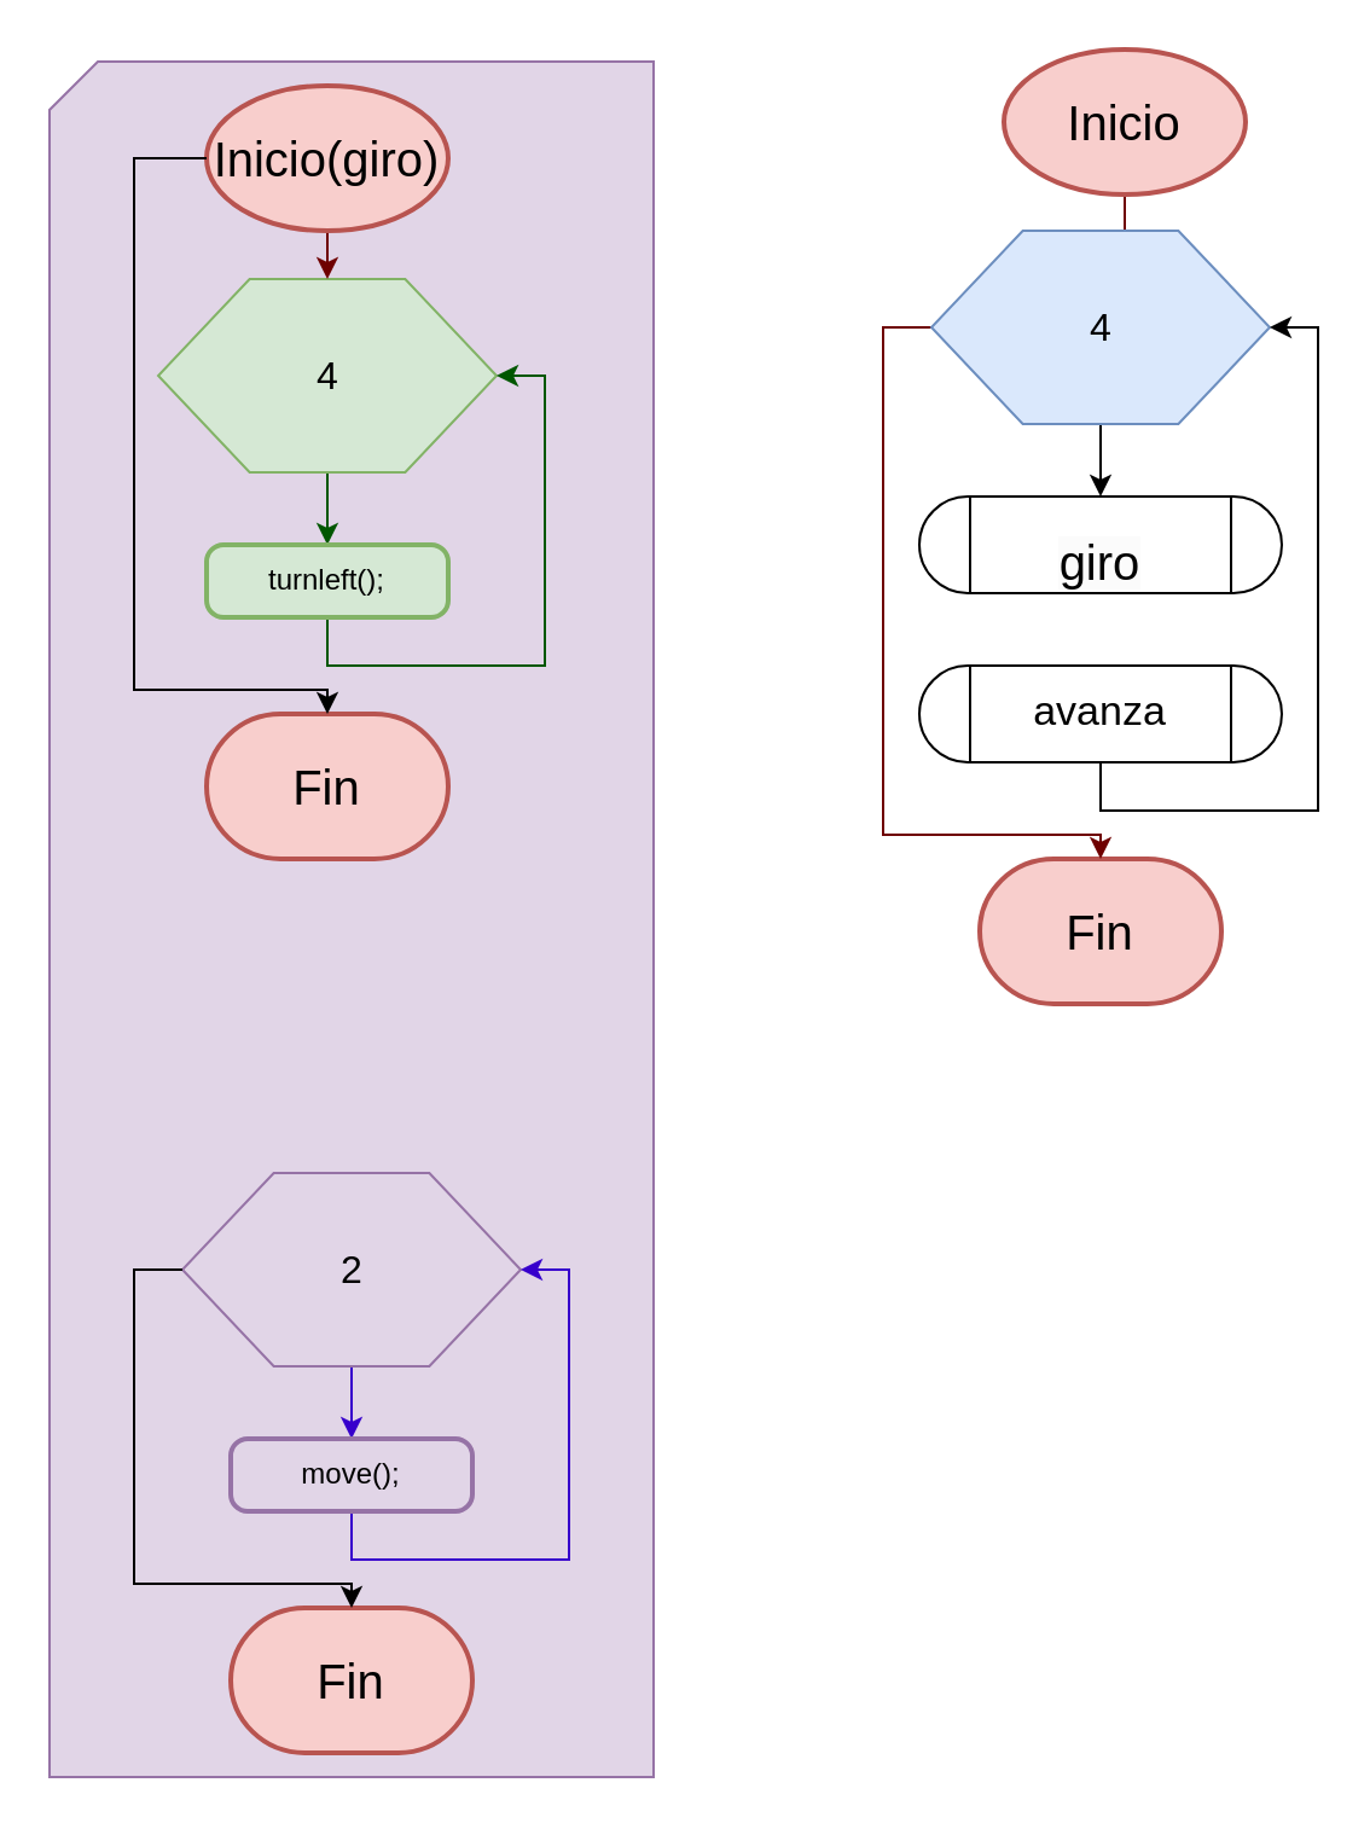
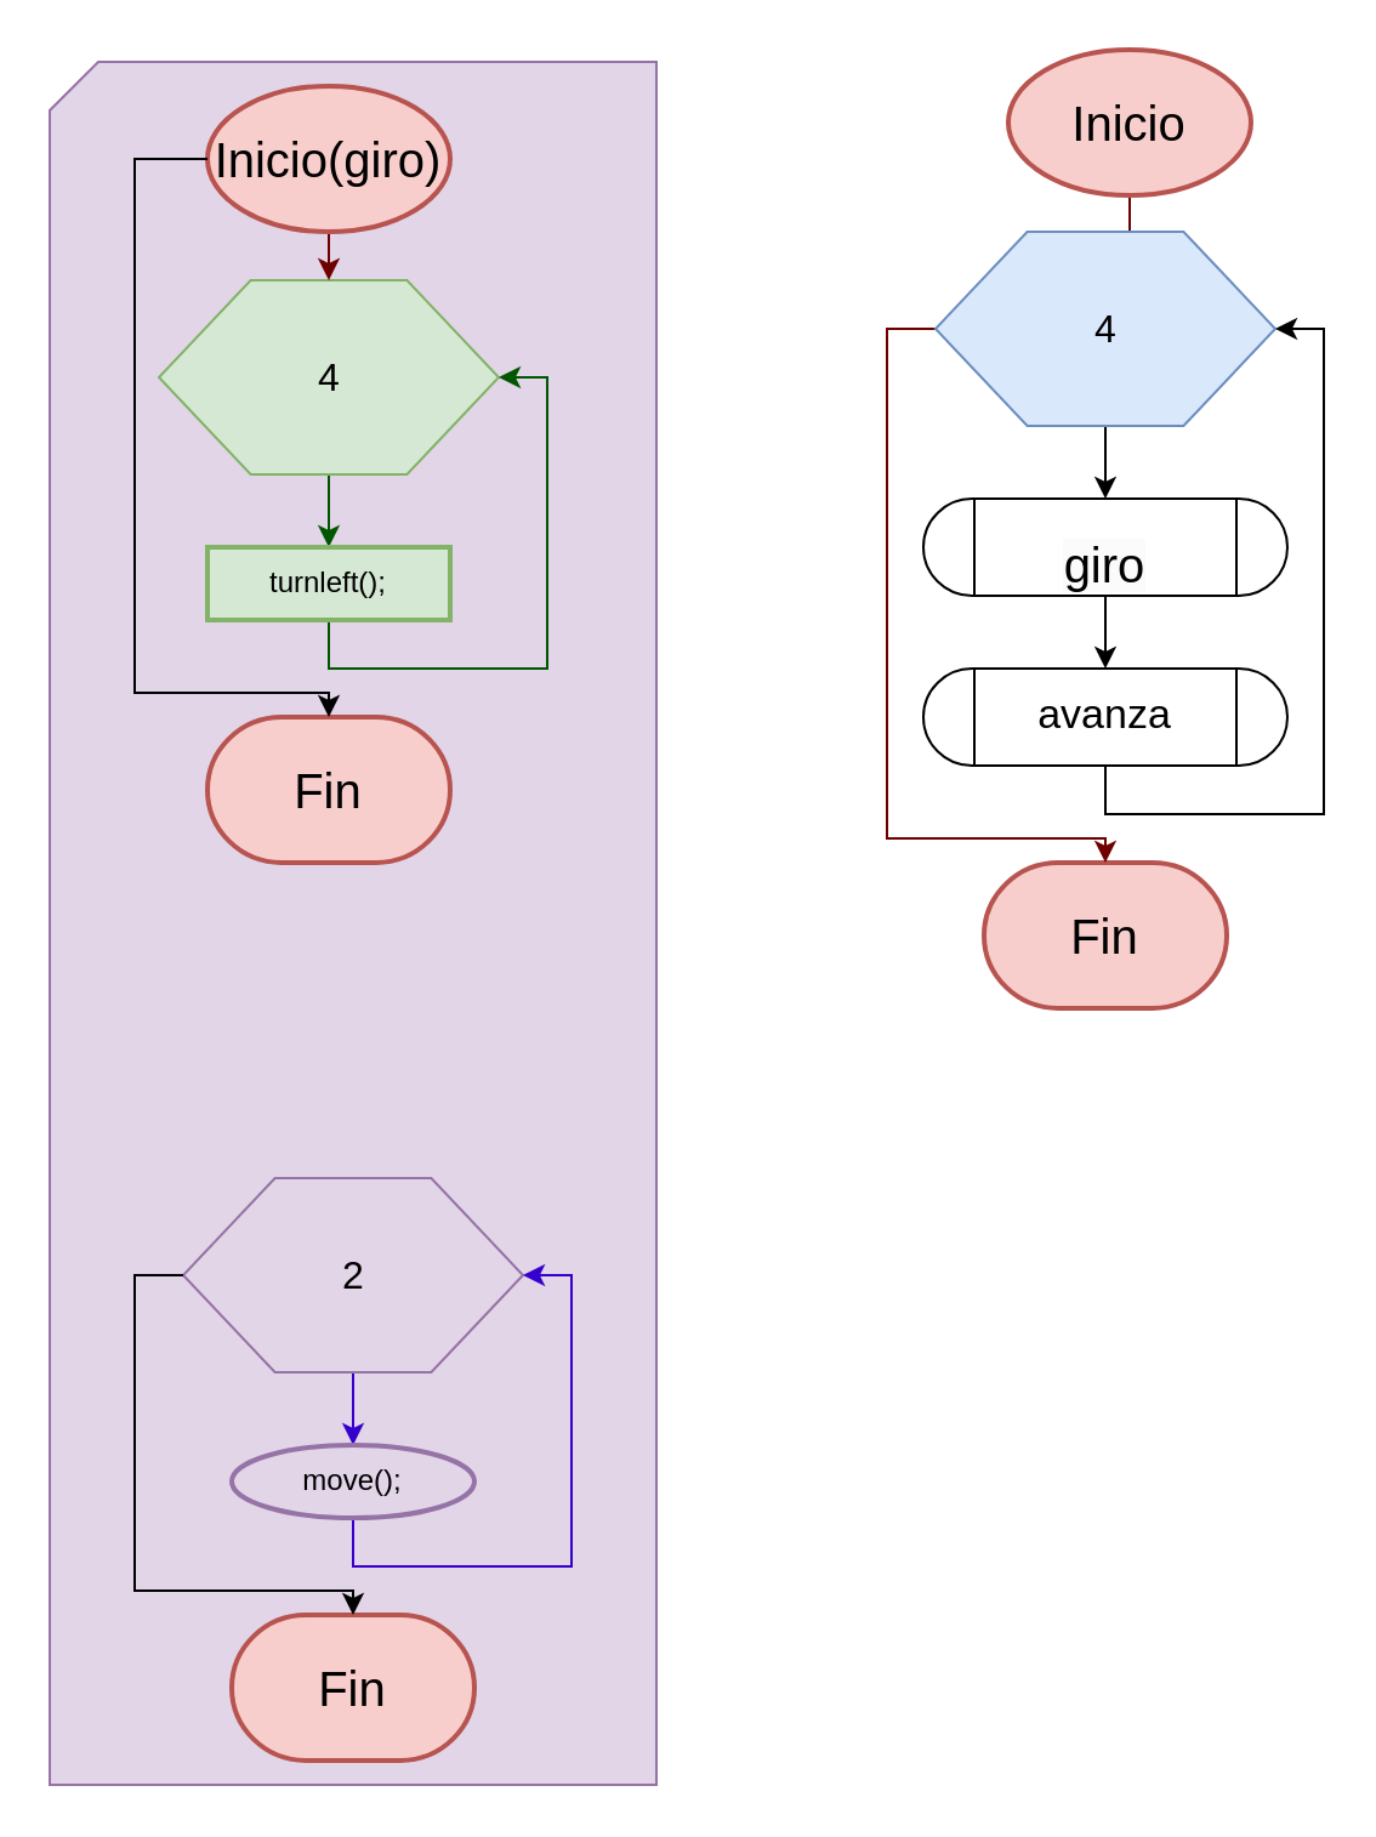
  <mxCell id="0" />
  <mxCell id="1" parent="0" />
  <mxCell id="2" value="" style="verticalLabelPosition=bottom;verticalAlign=top;html=1;shape=card;whiteSpace=wrap;size=20;arcSize=12;fillColor=#e1d5e7;strokeColor=#9673a6;" parent="1" vertex="1"><mxGeometry x="20" y="25" width="250" height="710" as="geometry" /></mxCell>
  <mxCell id="3" style="edgeStyle=orthogonalEdgeStyle;rounded=0;orthogonalLoop=1;jettySize=auto;html=1;exitX=0.5;exitY=1;exitDx=0;exitDy=0;exitPerimeter=0;fillColor=#a20025;strokeColor=#6F0000;" parent="1" source="4" target="8" edge="1"><mxGeometry relative="1" as="geometry" /></mxCell>
  <mxCell id="4" value="&lt;font style=&quot;font-size: 20px;&quot;&gt;Inicio&lt;/font&gt;" style="strokeWidth=2;html=1;shape=mxgraph.flowchart.start_1;whiteSpace=wrap;fillColor=#f8cecc;strokeColor=#b85450;" parent="1" vertex="1"><mxGeometry x="415" y="20" width="100" height="60" as="geometry" /></mxCell>
  <mxCell id="5" value="&lt;font style=&quot;font-size: 20px;&quot;&gt;Fin&lt;/font&gt;" style="strokeWidth=2;html=1;shape=mxgraph.flowchart.terminator;whiteSpace=wrap;fillColor=#f8cecc;strokeColor=#b85450;" parent="1" vertex="1"><mxGeometry x="405" y="355" width="100" height="60" as="geometry" /></mxCell>
  <mxCell id="6" style="edgeStyle=orthogonalEdgeStyle;rounded=0;orthogonalLoop=1;jettySize=auto;html=1;fillColor=#a20025;strokeColor=#6F0000;" parent="1" source="8" target="5" edge="1"><mxGeometry relative="1" as="geometry"><Array as="points"><mxPoint x="365" y="135" /><mxPoint x="365" y="345" /><mxPoint x="455" y="345" /></Array></mxGeometry></mxCell>
  <mxCell id="7" style="edgeStyle=orthogonalEdgeStyle;rounded=0;orthogonalLoop=1;jettySize=auto;html=1;exitX=0.5;exitY=1;exitDx=0;exitDy=0;" parent="1" source="8" target="24" edge="1"><mxGeometry relative="1" as="geometry" /></mxCell>
  <mxCell id="8" value="&lt;font style=&quot;font-size: 16px;&quot;&gt;4&lt;/font&gt;" style="verticalLabelPosition=middle;verticalAlign=middle;html=1;shape=hexagon;perimeter=hexagonPerimeter2;arcSize=6;size=0.27;labelPosition=center;align=center;fillColor=#dae8fc;strokeColor=#6c8ebf;" parent="1" vertex="1"><mxGeometry x="385" y="95" width="140" height="80" as="geometry" /></mxCell>
  <mxCell id="9" style="edgeStyle=orthogonalEdgeStyle;rounded=0;orthogonalLoop=1;jettySize=auto;html=1;fillColor=#008a00;strokeColor=#005700;" parent="1" source="10" target="12" edge="1"><mxGeometry relative="1" as="geometry" /></mxCell>
  <mxCell id="10" value="4" style="verticalLabelPosition=middle;verticalAlign=middle;html=1;shape=hexagon;perimeter=hexagonPerimeter2;arcSize=6;size=0.27;labelPosition=center;align=center;fillColor=#d5e8d4;strokeColor=#82b366;fontSize=16;" parent="1" vertex="1"><mxGeometry x="65" y="115" width="140" height="80" as="geometry" /></mxCell>
  <mxCell id="11" style="edgeStyle=orthogonalEdgeStyle;rounded=0;orthogonalLoop=1;jettySize=auto;html=1;exitX=0.5;exitY=1;exitDx=0;exitDy=0;entryX=1;entryY=0.5;entryDx=0;entryDy=0;fillColor=#008a00;strokeColor=#005700;" parent="1" source="12" target="10" edge="1"><mxGeometry relative="1" as="geometry"><Array as="points"><mxPoint x="135" y="275" /><mxPoint x="225" y="275" /><mxPoint x="225" y="155" /></Array></mxGeometry></mxCell>
- <mxCell id="12" value="turnleft();" style="rounded=1;whiteSpace=wrap;html=1;absoluteArcSize=1;arcSize=14;strokeWidth=2;fillColor=#d5e8d4;strokeColor=#82b366;fontSize=12;" parent="1" vertex="1"><mxGeometry x="85" y="225" width="100" height="30" as="geometry" /></mxCell>
+ <mxCell id="12" value="turnleft();" style="whiteSpace=wrap;html=1;absoluteArcSize=1;arcSize=14;strokeWidth=2;fillColor=#d5e8d4;strokeColor=#82b366;fontSize=12;rounded=0;" parent="1" vertex="1"><mxGeometry x="85" y="225" width="100" height="30" as="geometry" /></mxCell>
  <mxCell id="13" style="edgeStyle=orthogonalEdgeStyle;rounded=0;orthogonalLoop=1;jettySize=auto;html=1;fillColor=#6a00ff;strokeColor=#3700CC;" parent="1" source="14" target="16" edge="1"><mxGeometry relative="1" as="geometry"><Array as="points"><mxPoint x="145" y="575" /><mxPoint x="145" y="575" /></Array></mxGeometry></mxCell>
  <mxCell id="14" value="2" style="verticalLabelPosition=middle;verticalAlign=middle;html=1;shape=hexagon;perimeter=hexagonPerimeter2;arcSize=6;size=0.27;labelPosition=center;align=center;fillColor=#e1d5e7;strokeColor=#9673a6;fontSize=16;" parent="1" vertex="1"><mxGeometry x="75" y="485" width="140" height="80" as="geometry" /></mxCell>
  <mxCell id="15" style="edgeStyle=orthogonalEdgeStyle;rounded=0;orthogonalLoop=1;jettySize=auto;html=1;exitX=0.5;exitY=1;exitDx=0;exitDy=0;entryX=1;entryY=0.5;entryDx=0;entryDy=0;fillColor=#6a00ff;strokeColor=#3700CC;" parent="1" source="16" target="14" edge="1"><mxGeometry relative="1" as="geometry"><Array as="points"><mxPoint x="145" y="645" /><mxPoint x="235" y="645" /><mxPoint x="235" y="525" /></Array></mxGeometry></mxCell>
- <mxCell id="16" value="move();" style="rounded=1;whiteSpace=wrap;html=1;absoluteArcSize=1;arcSize=14;strokeWidth=2;fillColor=#e1d5e7;strokeColor=#9673a6;" parent="1" vertex="1"><mxGeometry x="95" y="595" width="100" height="30" as="geometry" /></mxCell>
+ <mxCell id="16" value="move();" style="ellipse;whiteSpace=wrap;html=1;absoluteArcSize=1;arcSize=14;strokeWidth=2;fillColor=#e1d5e7;strokeColor=#9673a6;" parent="1" vertex="1"><mxGeometry x="95" y="595" width="100" height="30" as="geometry" /></mxCell>
  <mxCell id="17" style="edgeStyle=orthogonalEdgeStyle;rounded=0;orthogonalLoop=1;jettySize=auto;html=1;exitX=0.5;exitY=1;exitDx=0;exitDy=0;exitPerimeter=0;fillColor=#a20025;strokeColor=#6F0000;" parent="1" source="18" edge="1"><mxGeometry relative="1" as="geometry"><mxPoint x="135" y="115" as="targetPoint" /></mxGeometry></mxCell>
  <mxCell id="18" value="&lt;font style=&quot;font-size: 20px;&quot;&gt;Inicio(giro)&lt;/font&gt;" style="strokeWidth=2;html=1;shape=mxgraph.flowchart.start_1;whiteSpace=wrap;fillColor=#f8cecc;strokeColor=#b85450;" parent="1" vertex="1"><mxGeometry x="85" y="35" width="100" height="60" as="geometry" /></mxCell>
  <mxCell id="19" value="&lt;font style=&quot;font-size: 20px;&quot;&gt;Fin&lt;/font&gt;" style="strokeWidth=2;html=1;shape=mxgraph.flowchart.terminator;whiteSpace=wrap;fillColor=#f8cecc;strokeColor=#b85450;" parent="1" vertex="1"><mxGeometry x="85" y="295" width="100" height="60" as="geometry" /></mxCell>
  <mxCell id="20" style="edgeStyle=orthogonalEdgeStyle;rounded=0;orthogonalLoop=1;jettySize=auto;html=1;exitX=0;exitY=0.5;exitDx=0;exitDy=0;exitPerimeter=0;entryX=0.5;entryY=0;entryDx=0;entryDy=0;entryPerimeter=0;" parent="1" source="18" target="19" edge="1"><mxGeometry relative="1" as="geometry"><Array as="points"><mxPoint x="55" y="65" /><mxPoint x="55" y="285" /><mxPoint x="135" y="285" /></Array></mxGeometry></mxCell>
  <mxCell id="21" value="&lt;font style=&quot;font-size: 20px;&quot;&gt;Fin&lt;/font&gt;" style="strokeWidth=2;html=1;shape=mxgraph.flowchart.terminator;whiteSpace=wrap;fillColor=#f8cecc;strokeColor=#b85450;" parent="1" vertex="1"><mxGeometry x="95" y="665" width="100" height="60" as="geometry" /></mxCell>
  <mxCell id="22" style="edgeStyle=orthogonalEdgeStyle;rounded=0;orthogonalLoop=1;jettySize=auto;html=1;exitX=0;exitY=0.5;exitDx=0;exitDy=0;entryX=0.5;entryY=0;entryDx=0;entryDy=0;entryPerimeter=0;" parent="1" source="14" target="21" edge="1"><mxGeometry relative="1" as="geometry"><Array as="points"><mxPoint x="55" y="525" /><mxPoint x="55" y="655" /><mxPoint x="145" y="655" /></Array></mxGeometry></mxCell>
+ <mxCell id="23" style="edgeStyle=orthogonalEdgeStyle;rounded=0;orthogonalLoop=1;jettySize=auto;html=1;exitX=0.5;exitY=1;exitDx=0;exitDy=0;" parent="1" source="24" target="26" edge="1"><mxGeometry relative="1" as="geometry" /></mxCell>
  <mxCell id="24" value="&lt;br&gt;&lt;span style=&quot;color: rgb(0, 0, 0); font-family: Helvetica; font-size: 20px; font-style: normal; font-variant-ligatures: normal; font-variant-caps: normal; font-weight: 400; letter-spacing: normal; orphans: 2; text-align: center; text-indent: 0px; text-transform: none; widows: 2; word-spacing: 0px; -webkit-text-stroke-width: 0px; background-color: rgb(251, 251, 251); text-decoration-thickness: initial; text-decoration-style: initial; text-decoration-color: initial; float: none; display: inline !important;&quot;&gt;giro&lt;/span&gt;" style="verticalLabelPosition=middle;verticalAlign=middle;html=1;shape=process;whiteSpace=wrap;rounded=1;size=0.14;arcSize=50;labelPosition=center;align=center;" parent="1" vertex="1"><mxGeometry x="380" y="205" width="150" height="40" as="geometry" /></mxCell>
  <mxCell id="25" style="edgeStyle=orthogonalEdgeStyle;rounded=0;orthogonalLoop=1;jettySize=auto;html=1;exitX=0.5;exitY=1;exitDx=0;exitDy=0;entryX=1;entryY=0.5;entryDx=0;entryDy=0;" parent="1" source="26" target="8" edge="1"><mxGeometry relative="1" as="geometry"><Array as="points"><mxPoint x="455" y="335" /><mxPoint x="545" y="335" /><mxPoint x="545" y="135" /></Array></mxGeometry></mxCell>
  <mxCell id="26" value="&lt;font style=&quot;font-size: 17px;&quot;&gt;avanza&lt;/font&gt;" style="verticalLabelPosition=middle;verticalAlign=middle;html=1;shape=process;whiteSpace=wrap;rounded=1;size=0.14;arcSize=50;labelPosition=center;align=center;" parent="1" vertex="1"><mxGeometry x="380" y="275" width="150" height="40" as="geometry" /></mxCell>
